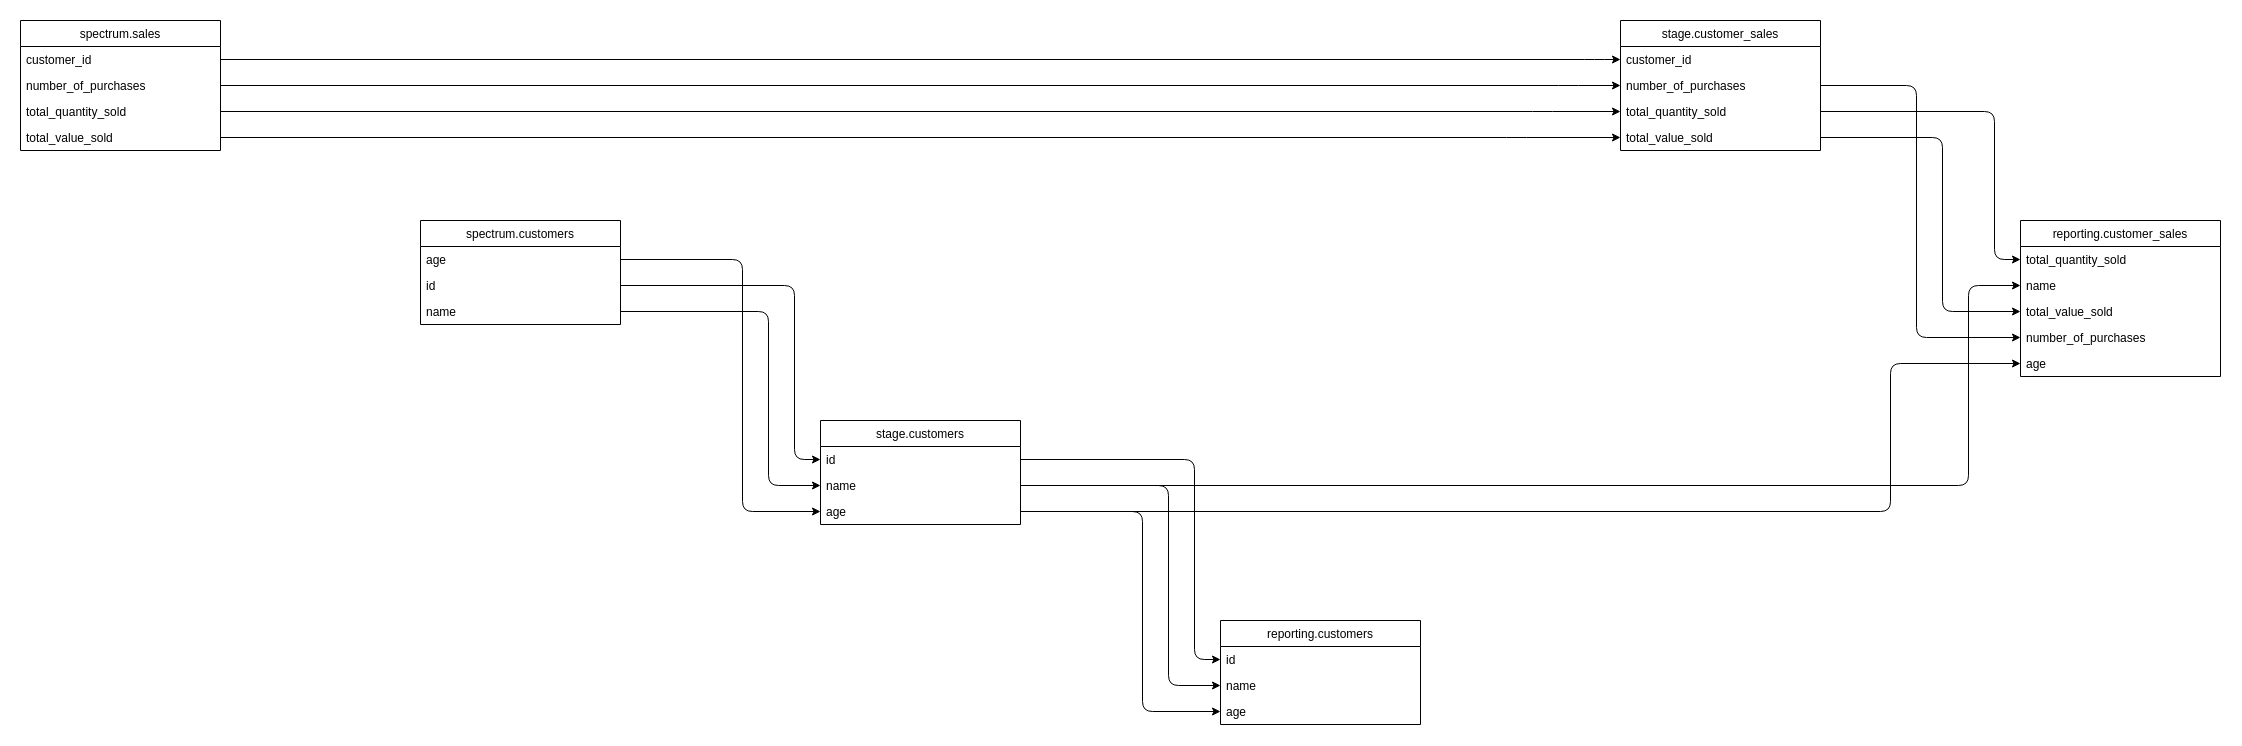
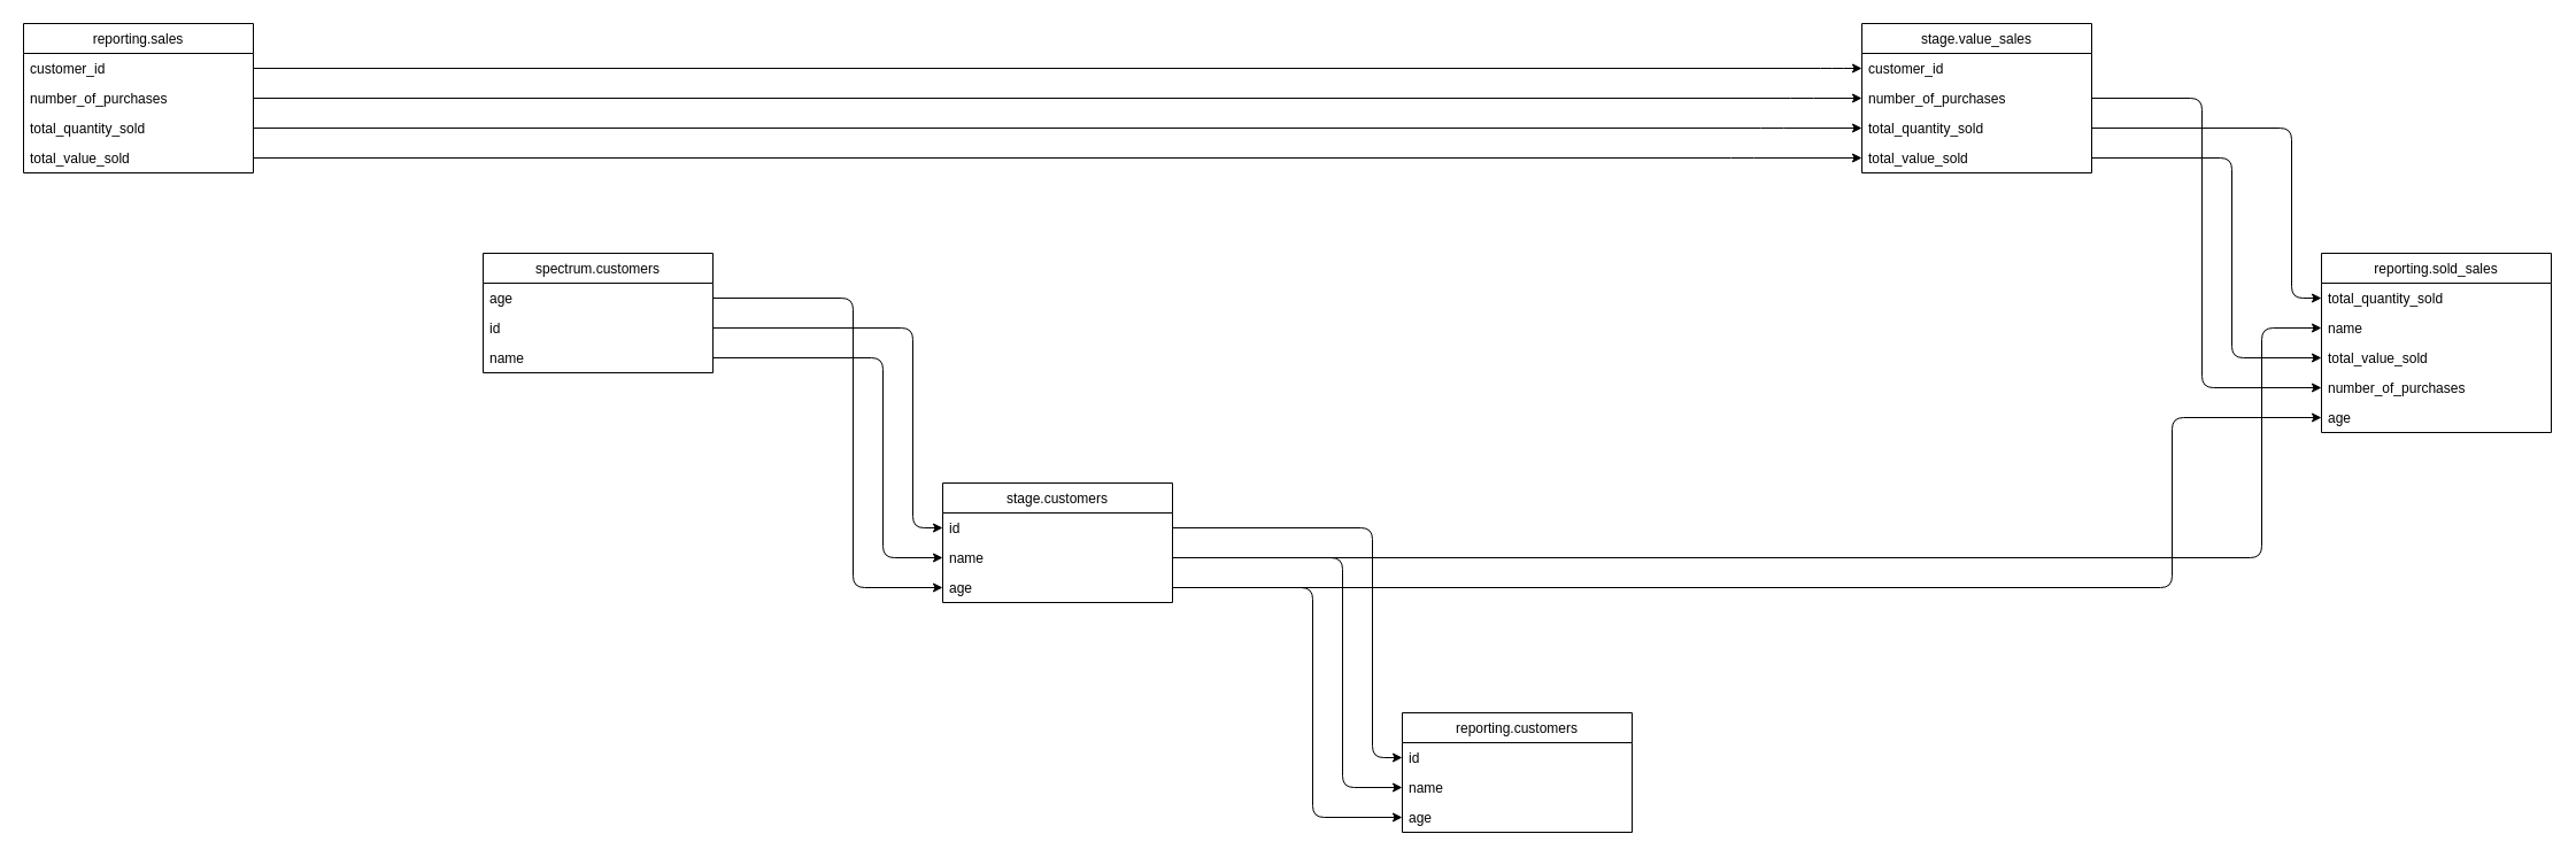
  <mxCell id="0" />
  <mxCell id="1" parent="0" />
  <mxCell id="2" value="reporting.customers" style="swimlane;fontStyle=0;childLayout=stackLayout;horizontal=1;startSize=26;fillColor=none;horizontalStack=0;resizeParent=1;resizeParentMax=0;resizeLast=0;collapsible=1;marginBottom=0;" vertex="1" parent="1"><mxGeometry x="1220" y="620" width="200" height="104" as="geometry" /></mxCell>
  <mxCell id="3" value="id" style="text;strokeColor=none;fillColor=none;align=left;verticalAlign=top;spacingLeft=4;spacingRight=4;overflow=hidden;rotatable=0;points=[[0,0.5],[1,0.5]];portConstraint=eastwest;" vertex="1" parent="2"><mxGeometry y="26" width="200" height="26" as="geometry" /></mxCell>
  <mxCell id="4" value="" style="edgeStyle=elbowEdgeStyle;elbow=horizontal;endArrow=classic;html=1;exitX=1;exitY=0.5;exitDx=0;exitDy=0;entryX=0;entryY=0.5;entryDx=0;entryDy=0;" edge="1" parent="1" source="10" target="3"><mxGeometry width="50" height="50" relative="1" as="geometry"><Array as="points"><mxPoint x="1194" y="646" /></Array></mxGeometry></mxCell>
  <mxCell id="5" value="name" style="text;strokeColor=none;fillColor=none;align=left;verticalAlign=top;spacingLeft=4;spacingRight=4;overflow=hidden;rotatable=0;points=[[0,0.5],[1,0.5]];portConstraint=eastwest;" vertex="1" parent="2"><mxGeometry y="52" width="200" height="26" as="geometry" /></mxCell>
  <mxCell id="6" value="" style="edgeStyle=elbowEdgeStyle;elbow=horizontal;endArrow=classic;html=1;exitX=1;exitY=0.5;exitDx=0;exitDy=0;entryX=0;entryY=0.5;entryDx=0;entryDy=0;" edge="1" parent="1" source="12" target="5"><mxGeometry width="50" height="50" relative="1" as="geometry"><Array as="points"><mxPoint x="1168" y="672" /></Array></mxGeometry></mxCell>
  <mxCell id="7" value="age" style="text;strokeColor=none;fillColor=none;align=left;verticalAlign=top;spacingLeft=4;spacingRight=4;overflow=hidden;rotatable=0;points=[[0,0.5],[1,0.5]];portConstraint=eastwest;" vertex="1" parent="2"><mxGeometry y="78" width="200" height="26" as="geometry" /></mxCell>
  <mxCell id="8" value="" style="edgeStyle=elbowEdgeStyle;elbow=horizontal;endArrow=classic;html=1;exitX=1;exitY=0.5;exitDx=0;exitDy=0;entryX=0;entryY=0.5;entryDx=0;entryDy=0;" edge="1" parent="1" source="14" target="7"><mxGeometry width="50" height="50" relative="1" as="geometry"><Array as="points"><mxPoint x="1142" y="698" /></Array></mxGeometry></mxCell>
  <mxCell id="9" value="stage.customers" style="swimlane;fontStyle=0;childLayout=stackLayout;horizontal=1;startSize=26;fillColor=none;horizontalStack=0;resizeParent=1;resizeParentMax=0;resizeLast=0;collapsible=1;marginBottom=0;" vertex="1" parent="1"><mxGeometry x="820" y="420" width="200" height="104" as="geometry" /></mxCell>
  <mxCell id="10" value="id" style="text;strokeColor=none;fillColor=none;align=left;verticalAlign=top;spacingLeft=4;spacingRight=4;overflow=hidden;rotatable=0;points=[[0,0.5],[1,0.5]];portConstraint=eastwest;" vertex="1" parent="9"><mxGeometry y="26" width="200" height="26" as="geometry" /></mxCell>
  <mxCell id="11" value="" style="edgeStyle=elbowEdgeStyle;elbow=horizontal;endArrow=classic;html=1;exitX=1;exitY=0.5;exitDx=0;exitDy=0;entryX=0;entryY=0.5;entryDx=0;entryDy=0;" edge="1" parent="1" source="32" target="10"><mxGeometry width="50" height="50" relative="1" as="geometry"><Array as="points"><mxPoint x="794" y="446" /></Array></mxGeometry></mxCell>
  <mxCell id="12" value="name" style="text;strokeColor=none;fillColor=none;align=left;verticalAlign=top;spacingLeft=4;spacingRight=4;overflow=hidden;rotatable=0;points=[[0,0.5],[1,0.5]];portConstraint=eastwest;" vertex="1" parent="9"><mxGeometry y="52" width="200" height="26" as="geometry" /></mxCell>
  <mxCell id="13" value="" style="edgeStyle=elbowEdgeStyle;elbow=horizontal;endArrow=classic;html=1;exitX=1;exitY=0.5;exitDx=0;exitDy=0;entryX=0;entryY=0.5;entryDx=0;entryDy=0;" edge="1" parent="1" source="33" target="12"><mxGeometry width="50" height="50" relative="1" as="geometry"><Array as="points"><mxPoint x="768" y="472" /></Array></mxGeometry></mxCell>
  <mxCell id="14" value="age" style="text;strokeColor=none;fillColor=none;align=left;verticalAlign=top;spacingLeft=4;spacingRight=4;overflow=hidden;rotatable=0;points=[[0,0.5],[1,0.5]];portConstraint=eastwest;" vertex="1" parent="9"><mxGeometry y="78" width="200" height="26" as="geometry" /></mxCell>
  <mxCell id="15" value="" style="edgeStyle=elbowEdgeStyle;elbow=horizontal;endArrow=classic;html=1;exitX=1;exitY=0.5;exitDx=0;exitDy=0;entryX=0;entryY=0.5;entryDx=0;entryDy=0;" edge="1" parent="1" source="31" target="14"><mxGeometry width="50" height="50" relative="1" as="geometry"><Array as="points"><mxPoint x="742" y="498" /></Array></mxGeometry></mxCell>
- <mxCell id="16" value="stage.customer_sales" style="swimlane;fontStyle=0;childLayout=stackLayout;horizontal=1;startSize=26;fillColor=none;horizontalStack=0;resizeParent=1;resizeParentMax=0;resizeLast=0;collapsible=1;marginBottom=0;" vertex="1" parent="1"><mxGeometry x="1620" y="20" width="200" height="130" as="geometry" /></mxCell>
+ <mxCell id="16" value="stage.value_sales" style="swimlane;fontStyle=0;childLayout=stackLayout;horizontal=1;startSize=26;fillColor=none;horizontalStack=0;resizeParent=1;resizeParentMax=0;resizeLast=0;collapsible=1;marginBottom=0;" vertex="1" parent="1"><mxGeometry x="1620" y="20" width="200" height="130" as="geometry" /></mxCell>
  <mxCell id="17" value="customer_id" style="text;strokeColor=none;fillColor=none;align=left;verticalAlign=top;spacingLeft=4;spacingRight=4;overflow=hidden;rotatable=0;points=[[0,0.5],[1,0.5]];portConstraint=eastwest;" vertex="1" parent="16"><mxGeometry y="26" width="200" height="26" as="geometry" /></mxCell>
  <mxCell id="18" value="" style="edgeStyle=elbowEdgeStyle;elbow=horizontal;endArrow=classic;html=1;exitX=1;exitY=0.5;exitDx=0;exitDy=0;entryX=0;entryY=0.5;entryDx=0;entryDy=0;" edge="1" parent="1" source="26" target="17"><mxGeometry width="50" height="50" relative="1" as="geometry"><Array as="points"><mxPoint x="1594" y="46" /></Array></mxGeometry></mxCell>
  <mxCell id="19" value="number_of_purchases" style="text;strokeColor=none;fillColor=none;align=left;verticalAlign=top;spacingLeft=4;spacingRight=4;overflow=hidden;rotatable=0;points=[[0,0.5],[1,0.5]];portConstraint=eastwest;" vertex="1" parent="16"><mxGeometry y="52" width="200" height="26" as="geometry" /></mxCell>
  <mxCell id="20" value="" style="edgeStyle=elbowEdgeStyle;elbow=horizontal;endArrow=classic;html=1;exitX=1;exitY=0.5;exitDx=0;exitDy=0;entryX=0;entryY=0.5;entryDx=0;entryDy=0;" edge="1" parent="1" source="27" target="19"><mxGeometry width="50" height="50" relative="1" as="geometry"><Array as="points"><mxPoint x="1568" y="72" /></Array></mxGeometry></mxCell>
  <mxCell id="21" value="total_quantity_sold" style="text;strokeColor=none;fillColor=none;align=left;verticalAlign=top;spacingLeft=4;spacingRight=4;overflow=hidden;rotatable=0;points=[[0,0.5],[1,0.5]];portConstraint=eastwest;" vertex="1" parent="16"><mxGeometry y="78" width="200" height="26" as="geometry" /></mxCell>
  <mxCell id="22" value="" style="edgeStyle=elbowEdgeStyle;elbow=horizontal;endArrow=classic;html=1;exitX=1;exitY=0.5;exitDx=0;exitDy=0;entryX=0;entryY=0.5;entryDx=0;entryDy=0;" edge="1" parent="1" source="28" target="21"><mxGeometry width="50" height="50" relative="1" as="geometry"><Array as="points"><mxPoint x="1542" y="98" /></Array></mxGeometry></mxCell>
  <mxCell id="23" value="total_value_sold" style="text;strokeColor=none;fillColor=none;align=left;verticalAlign=top;spacingLeft=4;spacingRight=4;overflow=hidden;rotatable=0;points=[[0,0.5],[1,0.5]];portConstraint=eastwest;" vertex="1" parent="16"><mxGeometry y="104" width="200" height="26" as="geometry" /></mxCell>
  <mxCell id="24" value="" style="edgeStyle=elbowEdgeStyle;elbow=horizontal;endArrow=classic;html=1;exitX=1;exitY=0.5;exitDx=0;exitDy=0;entryX=0;entryY=0.5;entryDx=0;entryDy=0;" edge="1" parent="1" source="29" target="23"><mxGeometry width="50" height="50" relative="1" as="geometry"><Array as="points"><mxPoint x="1516" y="124" /></Array></mxGeometry></mxCell>
- <mxCell id="25" value="spectrum.sales" style="swimlane;fontStyle=0;childLayout=stackLayout;horizontal=1;startSize=26;fillColor=none;horizontalStack=0;resizeParent=1;resizeParentMax=0;resizeLast=0;collapsible=1;marginBottom=0;" vertex="1" parent="1"><mxGeometry x="20" y="20" width="200" height="130" as="geometry" /></mxCell>
+ <mxCell id="25" value="reporting.sales" style="swimlane;fontStyle=0;childLayout=stackLayout;horizontal=1;startSize=26;fillColor=none;horizontalStack=0;resizeParent=1;resizeParentMax=0;resizeLast=0;collapsible=1;marginBottom=0;" vertex="1" parent="1"><mxGeometry x="20" y="20" width="200" height="130" as="geometry" /></mxCell>
  <mxCell id="26" value="customer_id" style="text;strokeColor=none;fillColor=none;align=left;verticalAlign=top;spacingLeft=4;spacingRight=4;overflow=hidden;rotatable=0;points=[[0,0.5],[1,0.5]];portConstraint=eastwest;" vertex="1" parent="25"><mxGeometry y="26" width="200" height="26" as="geometry" /></mxCell>
  <mxCell id="27" value="number_of_purchases" style="text;strokeColor=none;fillColor=none;align=left;verticalAlign=top;spacingLeft=4;spacingRight=4;overflow=hidden;rotatable=0;points=[[0,0.5],[1,0.5]];portConstraint=eastwest;" vertex="1" parent="25"><mxGeometry y="52" width="200" height="26" as="geometry" /></mxCell>
  <mxCell id="28" value="total_quantity_sold" style="text;strokeColor=none;fillColor=none;align=left;verticalAlign=top;spacingLeft=4;spacingRight=4;overflow=hidden;rotatable=0;points=[[0,0.5],[1,0.5]];portConstraint=eastwest;" vertex="1" parent="25"><mxGeometry y="78" width="200" height="26" as="geometry" /></mxCell>
  <mxCell id="29" value="total_value_sold" style="text;strokeColor=none;fillColor=none;align=left;verticalAlign=top;spacingLeft=4;spacingRight=4;overflow=hidden;rotatable=0;points=[[0,0.5],[1,0.5]];portConstraint=eastwest;" vertex="1" parent="25"><mxGeometry y="104" width="200" height="26" as="geometry" /></mxCell>
  <mxCell id="30" value="spectrum.customers" style="swimlane;fontStyle=0;childLayout=stackLayout;horizontal=1;startSize=26;fillColor=none;horizontalStack=0;resizeParent=1;resizeParentMax=0;resizeLast=0;collapsible=1;marginBottom=0;" vertex="1" parent="1"><mxGeometry x="420" y="220" width="200" height="104" as="geometry" /></mxCell>
  <mxCell id="31" value="age" style="text;strokeColor=none;fillColor=none;align=left;verticalAlign=top;spacingLeft=4;spacingRight=4;overflow=hidden;rotatable=0;points=[[0,0.5],[1,0.5]];portConstraint=eastwest;" vertex="1" parent="30"><mxGeometry y="26" width="200" height="26" as="geometry" /></mxCell>
  <mxCell id="32" value="id" style="text;strokeColor=none;fillColor=none;align=left;verticalAlign=top;spacingLeft=4;spacingRight=4;overflow=hidden;rotatable=0;points=[[0,0.5],[1,0.5]];portConstraint=eastwest;" vertex="1" parent="30"><mxGeometry y="52" width="200" height="26" as="geometry" /></mxCell>
  <mxCell id="33" value="name" style="text;strokeColor=none;fillColor=none;align=left;verticalAlign=top;spacingLeft=4;spacingRight=4;overflow=hidden;rotatable=0;points=[[0,0.5],[1,0.5]];portConstraint=eastwest;" vertex="1" parent="30"><mxGeometry y="78" width="200" height="26" as="geometry" /></mxCell>
- <mxCell id="34" value="reporting.customer_sales" style="swimlane;fontStyle=0;childLayout=stackLayout;horizontal=1;startSize=26;fillColor=none;horizontalStack=0;resizeParent=1;resizeParentMax=0;resizeLast=0;collapsible=1;marginBottom=0;" vertex="1" parent="1"><mxGeometry x="2020" y="220" width="200" height="156" as="geometry" /></mxCell>
+ <mxCell id="34" value="reporting.sold_sales" style="swimlane;fontStyle=0;childLayout=stackLayout;horizontal=1;startSize=26;fillColor=none;horizontalStack=0;resizeParent=1;resizeParentMax=0;resizeLast=0;collapsible=1;marginBottom=0;" vertex="1" parent="1"><mxGeometry x="2020" y="220" width="200" height="156" as="geometry" /></mxCell>
  <mxCell id="35" value="total_quantity_sold" style="text;strokeColor=none;fillColor=none;align=left;verticalAlign=top;spacingLeft=4;spacingRight=4;overflow=hidden;rotatable=0;points=[[0,0.5],[1,0.5]];portConstraint=eastwest;" vertex="1" parent="34"><mxGeometry y="26" width="200" height="26" as="geometry" /></mxCell>
  <mxCell id="36" value="" style="edgeStyle=elbowEdgeStyle;elbow=horizontal;endArrow=classic;html=1;exitX=1;exitY=0.5;exitDx=0;exitDy=0;entryX=0;entryY=0.5;entryDx=0;entryDy=0;" edge="1" parent="1" source="21" target="35"><mxGeometry width="50" height="50" relative="1" as="geometry"><Array as="points"><mxPoint x="1994" y="246" /></Array></mxGeometry></mxCell>
  <mxCell id="37" value="name" style="text;strokeColor=none;fillColor=none;align=left;verticalAlign=top;spacingLeft=4;spacingRight=4;overflow=hidden;rotatable=0;points=[[0,0.5],[1,0.5]];portConstraint=eastwest;" vertex="1" parent="34"><mxGeometry y="52" width="200" height="26" as="geometry" /></mxCell>
  <mxCell id="38" value="" style="edgeStyle=elbowEdgeStyle;elbow=horizontal;endArrow=classic;html=1;exitX=1;exitY=0.5;exitDx=0;exitDy=0;entryX=0;entryY=0.5;entryDx=0;entryDy=0;" edge="1" parent="1" source="12" target="37"><mxGeometry width="50" height="50" relative="1" as="geometry"><Array as="points"><mxPoint x="1968" y="272" /></Array></mxGeometry></mxCell>
  <mxCell id="39" value="total_value_sold" style="text;strokeColor=none;fillColor=none;align=left;verticalAlign=top;spacingLeft=4;spacingRight=4;overflow=hidden;rotatable=0;points=[[0,0.5],[1,0.5]];portConstraint=eastwest;" vertex="1" parent="34"><mxGeometry y="78" width="200" height="26" as="geometry" /></mxCell>
  <mxCell id="40" value="" style="edgeStyle=elbowEdgeStyle;elbow=horizontal;endArrow=classic;html=1;exitX=1;exitY=0.5;exitDx=0;exitDy=0;entryX=0;entryY=0.5;entryDx=0;entryDy=0;" edge="1" parent="1" source="23" target="39"><mxGeometry width="50" height="50" relative="1" as="geometry"><Array as="points"><mxPoint x="1942" y="298" /></Array></mxGeometry></mxCell>
  <mxCell id="41" value="number_of_purchases" style="text;strokeColor=none;fillColor=none;align=left;verticalAlign=top;spacingLeft=4;spacingRight=4;overflow=hidden;rotatable=0;points=[[0,0.5],[1,0.5]];portConstraint=eastwest;" vertex="1" parent="34"><mxGeometry y="104" width="200" height="26" as="geometry" /></mxCell>
  <mxCell id="42" value="" style="edgeStyle=elbowEdgeStyle;elbow=horizontal;endArrow=classic;html=1;exitX=1;exitY=0.5;exitDx=0;exitDy=0;entryX=0;entryY=0.5;entryDx=0;entryDy=0;" edge="1" parent="1" source="19" target="41"><mxGeometry width="50" height="50" relative="1" as="geometry"><Array as="points"><mxPoint x="1916" y="324" /></Array></mxGeometry></mxCell>
  <mxCell id="43" value="age" style="text;strokeColor=none;fillColor=none;align=left;verticalAlign=top;spacingLeft=4;spacingRight=4;overflow=hidden;rotatable=0;points=[[0,0.5],[1,0.5]];portConstraint=eastwest;" vertex="1" parent="34"><mxGeometry y="130" width="200" height="26" as="geometry" /></mxCell>
  <mxCell id="44" value="" style="edgeStyle=elbowEdgeStyle;elbow=horizontal;endArrow=classic;html=1;exitX=1;exitY=0.5;exitDx=0;exitDy=0;entryX=0;entryY=0.5;entryDx=0;entryDy=0;" edge="1" parent="1" source="14" target="43"><mxGeometry width="50" height="50" relative="1" as="geometry"><Array as="points"><mxPoint x="1890" y="350" /></Array></mxGeometry></mxCell>
